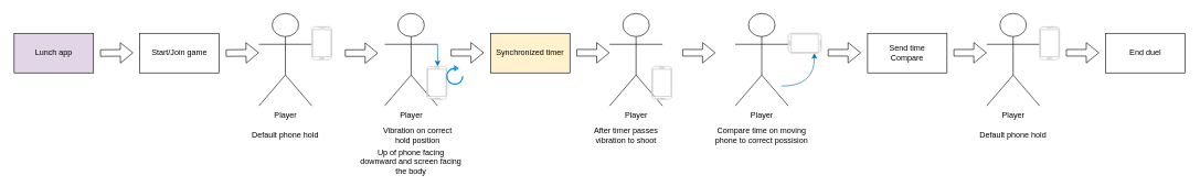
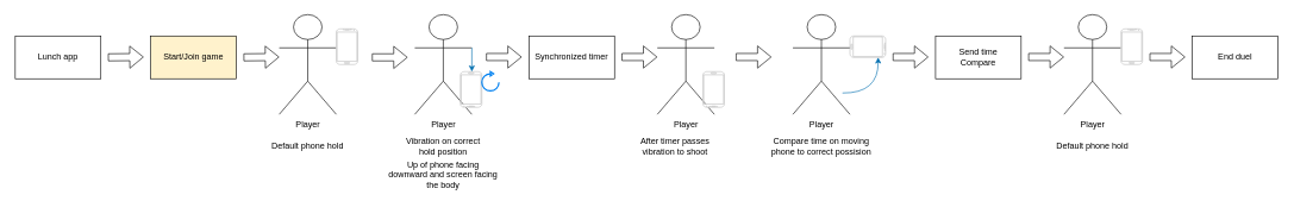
  <mxCell id="0" />
  <mxCell id="1" parent="0" />
  <mxCell id="2" value="Player" style="shape=umlActor;verticalLabelPosition=bottom;verticalAlign=top;html=1;outlineConnect=0;" vertex="1" parent="1"><mxGeometry x="390" y="20" width="80" height="140" as="geometry" /></mxCell>
  <mxCell id="3" value="" style="verticalLabelPosition=bottom;verticalAlign=top;html=1;shadow=0;dashed=0;strokeWidth=1;shape=mxgraph.android.phone2;strokeColor=#c0c0c0;" vertex="1" parent="1"><mxGeometry x="470" y="40" width="30" height="50" as="geometry" /></mxCell>
  <mxCell id="4" value="Player" style="shape=umlActor;verticalLabelPosition=bottom;verticalAlign=top;html=1;outlineConnect=0;" vertex="1" parent="1"><mxGeometry x="580" y="20" width="80" height="140" as="geometry" /></mxCell>
  <mxCell id="5" value="" style="verticalLabelPosition=bottom;verticalAlign=top;html=1;shadow=0;dashed=0;strokeWidth=1;shape=mxgraph.android.phone2;strokeColor=#c0c0c0;rotation=-180;" vertex="1" parent="1"><mxGeometry x="644" y="100" width="30" height="50" as="geometry" /></mxCell>
  <mxCell id="6" value="Player" style="shape=umlActor;verticalLabelPosition=bottom;verticalAlign=top;html=1;outlineConnect=0;" vertex="1" parent="1"><mxGeometry x="1110" y="20" width="80" height="140" as="geometry" /></mxCell>
  <mxCell id="7" value="" style="verticalLabelPosition=bottom;verticalAlign=top;html=1;shadow=0;dashed=0;strokeWidth=1;shape=mxgraph.android.phone2;strokeColor=#c0c0c0;rotation=90;" vertex="1" parent="1"><mxGeometry x="1200" y="40" width="30" height="50" as="geometry" /></mxCell>
  <mxCell id="8" value="" style="endArrow=classic;html=1;rounded=0;edgeStyle=orthogonalEdgeStyle;curved=1;startArrow=none;startFill=0;endFill=1;fillColor=#1ba1e2;strokeColor=#006EAF;" edge="1" parent="1"><mxGeometry width="50" height="50" relative="1" as="geometry"><mxPoint x="1179.48" y="130" as="sourcePoint" /><mxPoint x="1229.48" y="80" as="targetPoint" /></mxGeometry></mxCell>
  <mxCell id="9" value="" style="endArrow=none;html=1;rounded=0;fillColor=#1ba1e2;strokeColor=#006EAF;entryX=1;entryY=0.333;entryDx=0;entryDy=0;entryPerimeter=0;endFill=0;startArrow=classic;startFill=1;" edge="1" parent="1" target="4"><mxGeometry width="50" height="50" relative="1" as="geometry"><mxPoint x="660" y="100" as="sourcePoint" /><mxPoint x="710" y="50" as="targetPoint" /></mxGeometry></mxCell>
  <mxCell id="10" value="" style="html=1;verticalLabelPosition=bottom;align=center;labelBackgroundColor=#ffffff;verticalAlign=top;strokeWidth=2;strokeColor=#0080F0;shadow=0;dashed=0;shape=mxgraph.ios7.icons.reload;" vertex="1" parent="1"><mxGeometry x="674" y="100" width="24" height="27" as="geometry" /></mxCell>
- <mxCell id="11" value="Vibration on correct hold position" style="text;html=1;strokeColor=none;fillColor=none;align=center;verticalAlign=middle;whiteSpace=wrap;rounded=0;" vertex="1" parent="1"><mxGeometry x="570" y="190" width="120" height="30" as="geometry" /></mxCell>
+ <mxCell id="11" value="Vibration on correct hold position" style="text;html=1;strokeColor=none;fillColor=none;align=center;verticalAlign=middle;whiteSpace=wrap;rounded=0;" vertex="1" parent="1"><mxGeometry x="560" y="190" width="120" height="30" as="geometry" /></mxCell>
  <mxCell id="12" value="Default phone hold" style="text;html=1;strokeColor=none;fillColor=none;align=center;verticalAlign=middle;whiteSpace=wrap;rounded=0;" vertex="1" parent="1"><mxGeometry x="370" y="190" width="120" height="30" as="geometry" /></mxCell>
  <mxCell id="13" value="Up of phone facing downward and screen facing the body" style="text;html=1;strokeColor=none;fillColor=none;align=center;verticalAlign=middle;whiteSpace=wrap;rounded=0;" vertex="1" parent="1"><mxGeometry x="540" y="230" width="160" height="30" as="geometry" /></mxCell>
- <mxCell id="14" value="Synchronized timer" style="rounded=0;whiteSpace=wrap;html=1;fillColor=#fff2cc;" vertex="1" parent="1"><mxGeometry x="740" y="50" width="120" height="60" as="geometry" /></mxCell>
+ <mxCell id="14" value="Synchronized timer" style="rounded=0;whiteSpace=wrap;html=1;" vertex="1" parent="1"><mxGeometry x="740" y="50" width="120" height="60" as="geometry" /></mxCell>
  <mxCell id="15" value="Player" style="shape=umlActor;verticalLabelPosition=bottom;verticalAlign=top;html=1;outlineConnect=0;" vertex="1" parent="1"><mxGeometry x="920" y="20" width="80" height="140" as="geometry" /></mxCell>
  <mxCell id="16" value="" style="verticalLabelPosition=bottom;verticalAlign=top;html=1;shadow=0;dashed=0;strokeWidth=1;shape=mxgraph.android.phone2;strokeColor=#c0c0c0;rotation=-180;" vertex="1" parent="1"><mxGeometry x="984" y="100" width="30" height="50" as="geometry" /></mxCell>
  <mxCell id="17" value="After timer passes vibration to shoot" style="text;html=1;strokeColor=none;fillColor=none;align=center;verticalAlign=middle;whiteSpace=wrap;rounded=0;" vertex="1" parent="1"><mxGeometry x="885" y="190" width="120" height="30" as="geometry" /></mxCell>
  <mxCell id="18" value="Compare time on moving phone to correct possision" style="text;html=1;strokeColor=none;fillColor=none;align=center;verticalAlign=middle;whiteSpace=wrap;rounded=0;" vertex="1" parent="1"><mxGeometry x="1075" y="190" width="150" height="30" as="geometry" /></mxCell>
  <mxCell id="19" value="Send time&lt;br&gt;Compare" style="rounded=0;whiteSpace=wrap;html=1;" vertex="1" parent="1"><mxGeometry x="1310" y="50" width="120" height="60" as="geometry" /></mxCell>
  <mxCell id="20" value="Player" style="shape=umlActor;verticalLabelPosition=bottom;verticalAlign=top;html=1;outlineConnect=0;" vertex="1" parent="1"><mxGeometry x="1490" y="20" width="80" height="140" as="geometry" /></mxCell>
  <mxCell id="21" value="" style="verticalLabelPosition=bottom;verticalAlign=top;html=1;shadow=0;dashed=0;strokeWidth=1;shape=mxgraph.android.phone2;strokeColor=#c0c0c0;" vertex="1" parent="1"><mxGeometry x="1570" y="40" width="30" height="50" as="geometry" /></mxCell>
  <mxCell id="22" value="Default phone hold" style="text;html=1;strokeColor=none;fillColor=none;align=center;verticalAlign=middle;whiteSpace=wrap;rounded=0;" vertex="1" parent="1"><mxGeometry x="1470" y="190" width="120" height="30" as="geometry" /></mxCell>
  <mxCell id="23" value="End duel" style="rounded=0;whiteSpace=wrap;html=1;" vertex="1" parent="1"><mxGeometry x="1670" y="50" width="120" height="60" as="geometry" /></mxCell>
- <mxCell id="24" value="Lunch app" style="rounded=0;whiteSpace=wrap;html=1;fillColor=#e1d5e7;" vertex="1" parent="1"><mxGeometry x="20" y="50" width="120" height="60" as="geometry" /></mxCell>
- <mxCell id="25" value="Start/Join game" style="rounded=0;whiteSpace=wrap;html=1;" vertex="1" parent="1"><mxGeometry x="210" y="50" width="120" height="60" as="geometry" /></mxCell>
+ <mxCell id="24" value="Lunch app" style="rounded=0;whiteSpace=wrap;html=1;" vertex="1" parent="1"><mxGeometry x="20" y="50" width="120" height="60" as="geometry" /></mxCell>
+ <mxCell id="25" value="Start/Join game" style="rounded=0;whiteSpace=wrap;html=1;fillColor=#fff2cc;" vertex="1" parent="1"><mxGeometry x="210" y="50" width="120" height="60" as="geometry" /></mxCell>
  <mxCell id="26" value="" style="shape=flexArrow;endArrow=classic;html=1;rounded=0;" edge="1" parent="1"><mxGeometry width="50" height="50" relative="1" as="geometry"><mxPoint x="150" y="80" as="sourcePoint" /><mxPoint x="200" y="79.5" as="targetPoint" /></mxGeometry></mxCell>
  <mxCell id="27" value="" style="shape=flexArrow;endArrow=classic;html=1;rounded=0;" edge="1" parent="1"><mxGeometry width="50" height="50" relative="1" as="geometry"><mxPoint x="340" y="80" as="sourcePoint" /><mxPoint x="390" y="79.5" as="targetPoint" /></mxGeometry></mxCell>
  <mxCell id="28" value="" style="shape=flexArrow;endArrow=classic;html=1;rounded=0;" edge="1" parent="1"><mxGeometry width="50" height="50" relative="1" as="geometry"><mxPoint x="520" y="80" as="sourcePoint" /><mxPoint x="570" y="80" as="targetPoint" /></mxGeometry></mxCell>
  <mxCell id="29" value="" style="shape=flexArrow;endArrow=classic;html=1;rounded=0;" edge="1" parent="1"><mxGeometry width="50" height="50" relative="1" as="geometry"><mxPoint x="680" y="79.5" as="sourcePoint" /><mxPoint x="730" y="79.5" as="targetPoint" /></mxGeometry></mxCell>
  <mxCell id="30" value="" style="shape=flexArrow;endArrow=classic;html=1;rounded=0;" edge="1" parent="1"><mxGeometry width="50" height="50" relative="1" as="geometry"><mxPoint x="870" y="79.5" as="sourcePoint" /><mxPoint x="920" y="79.5" as="targetPoint" /></mxGeometry></mxCell>
  <mxCell id="31" value="" style="shape=flexArrow;endArrow=classic;html=1;rounded=0;" edge="1" parent="1"><mxGeometry width="50" height="50" relative="1" as="geometry"><mxPoint x="1030" y="79.5" as="sourcePoint" /><mxPoint x="1080" y="79.5" as="targetPoint" /></mxGeometry></mxCell>
  <mxCell id="32" value="" style="shape=flexArrow;endArrow=classic;html=1;rounded=0;" edge="1" parent="1"><mxGeometry width="50" height="50" relative="1" as="geometry"><mxPoint x="1250" y="79.5" as="sourcePoint" /><mxPoint x="1300" y="79.5" as="targetPoint" /></mxGeometry></mxCell>
  <mxCell id="33" value="" style="shape=flexArrow;endArrow=classic;html=1;rounded=0;" edge="1" parent="1"><mxGeometry width="50" height="50" relative="1" as="geometry"><mxPoint x="1440" y="79.5" as="sourcePoint" /><mxPoint x="1490" y="79.5" as="targetPoint" /></mxGeometry></mxCell>
  <mxCell id="34" value="" style="shape=flexArrow;endArrow=classic;html=1;rounded=0;" edge="1" parent="1"><mxGeometry width="50" height="50" relative="1" as="geometry"><mxPoint x="1610" y="79.5" as="sourcePoint" /><mxPoint x="1660" y="79.5" as="targetPoint" /></mxGeometry></mxCell>
